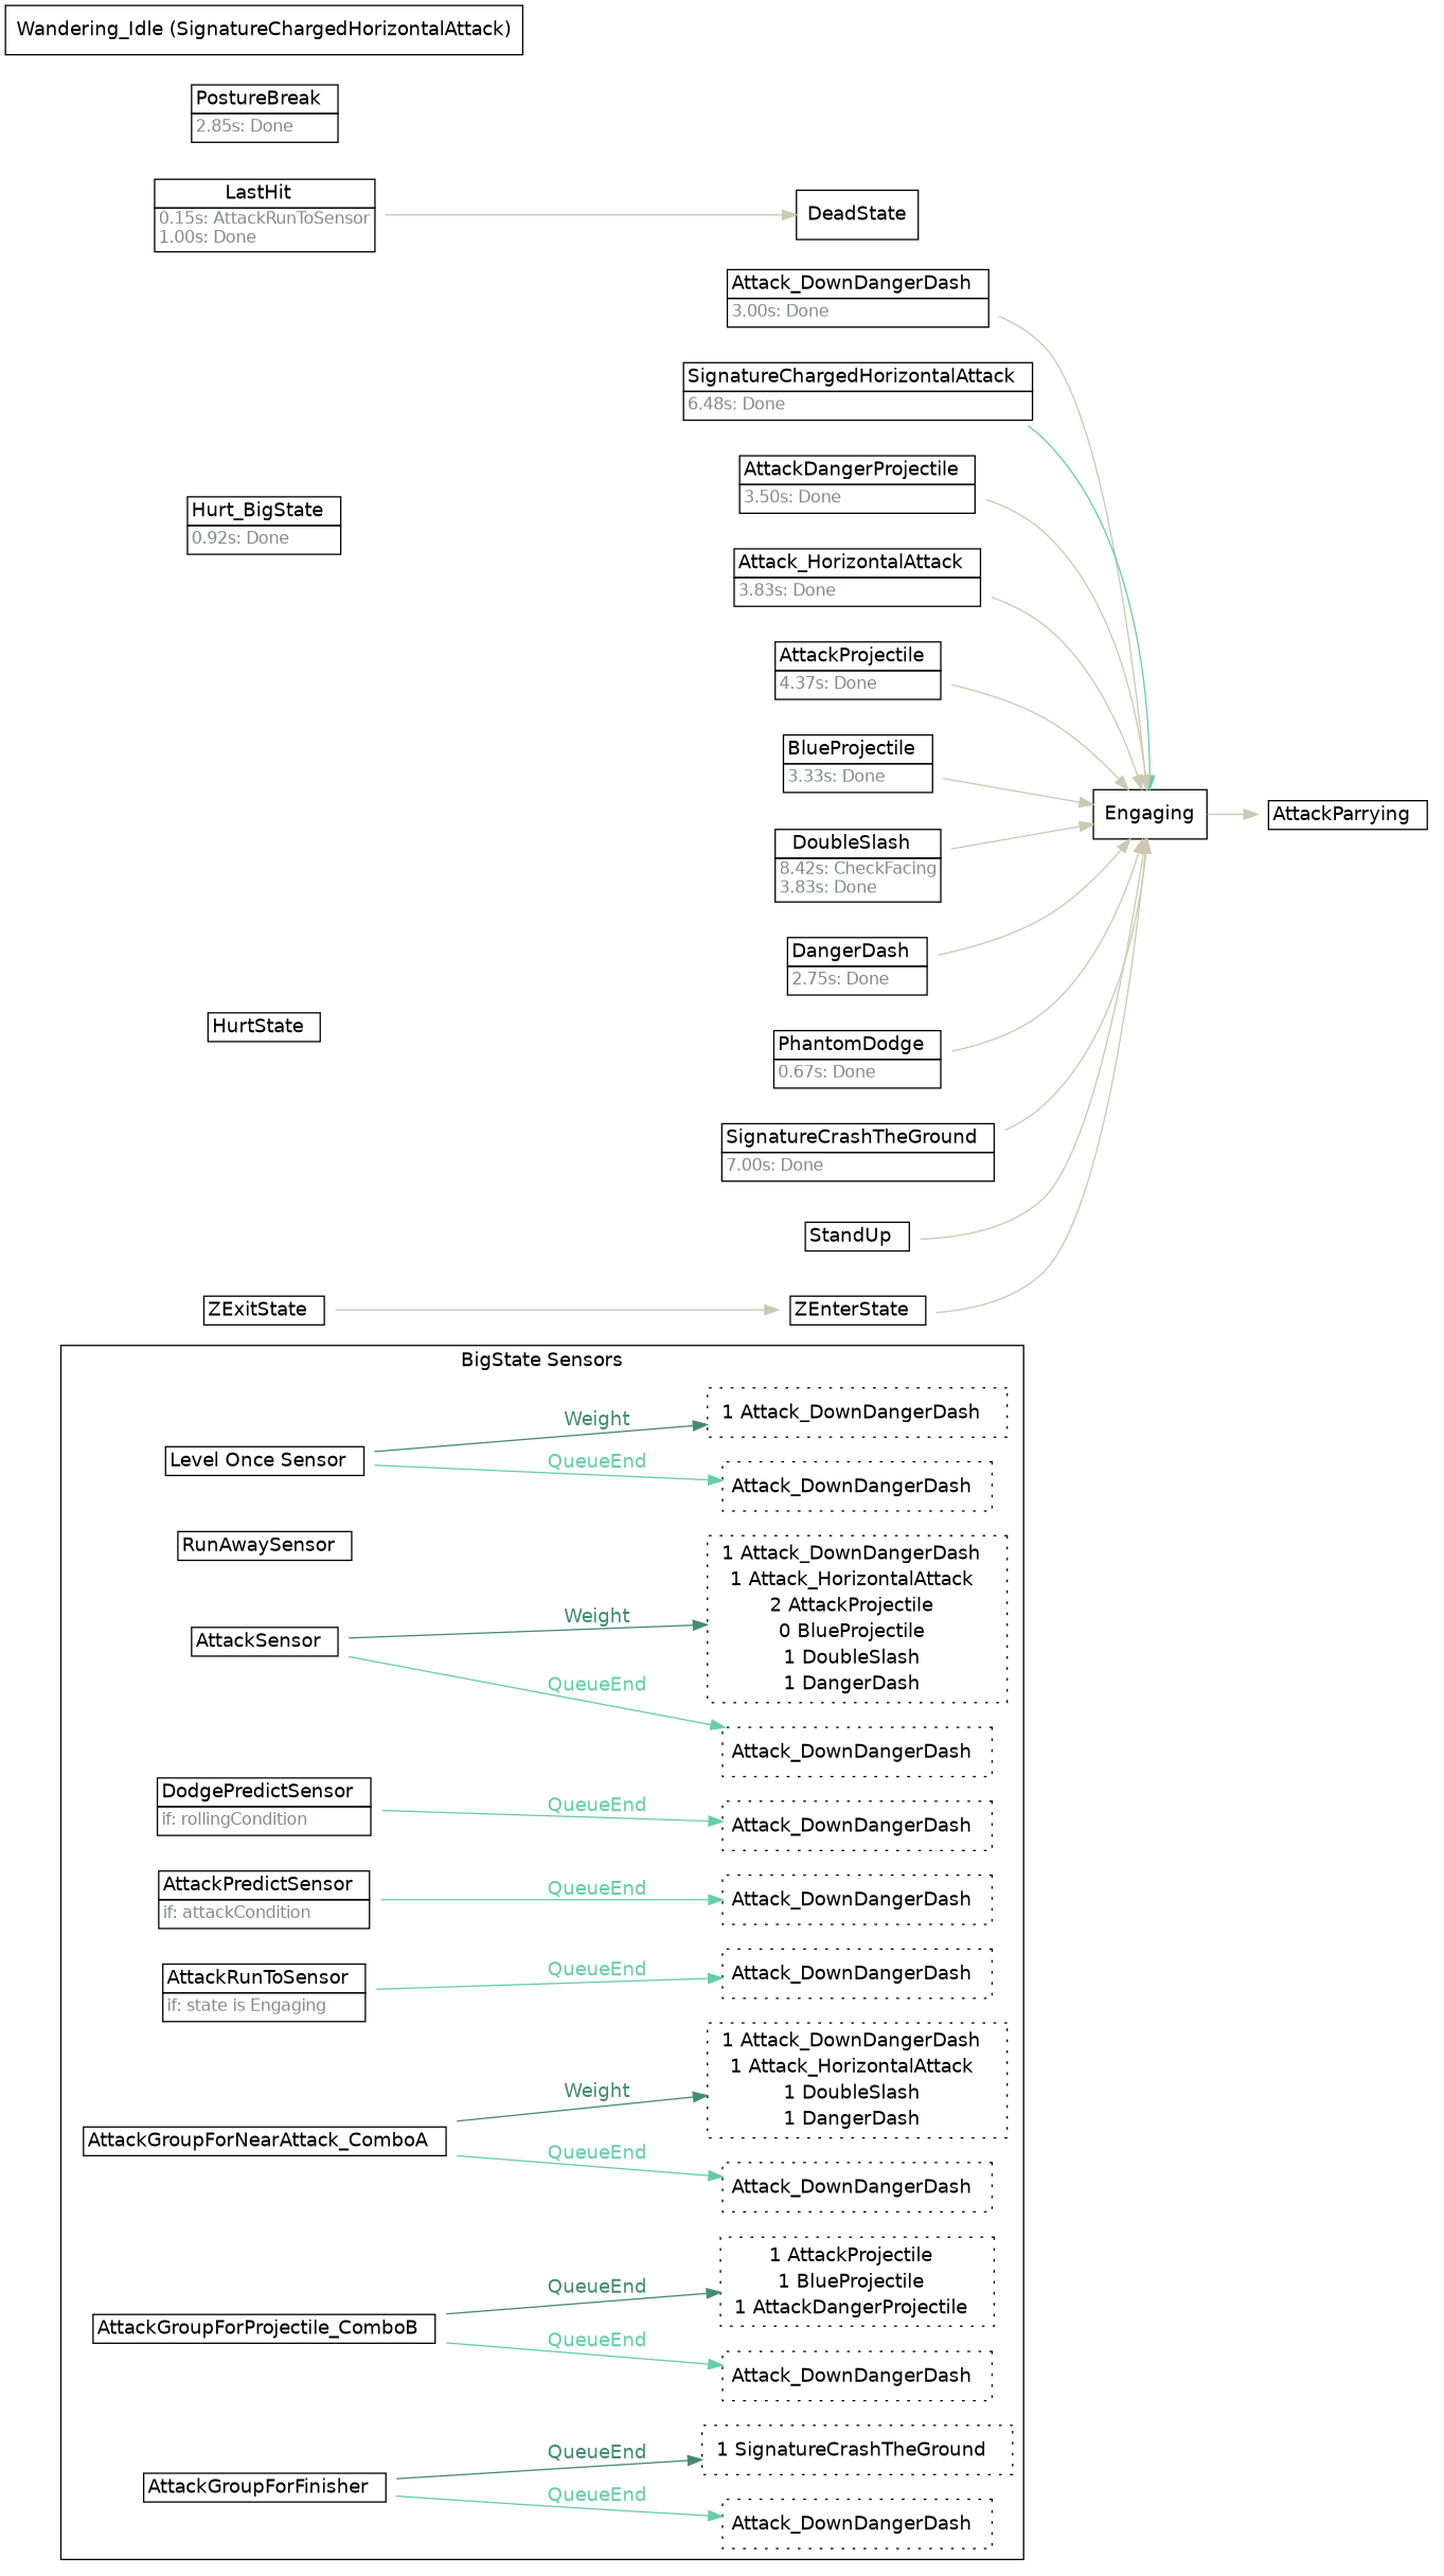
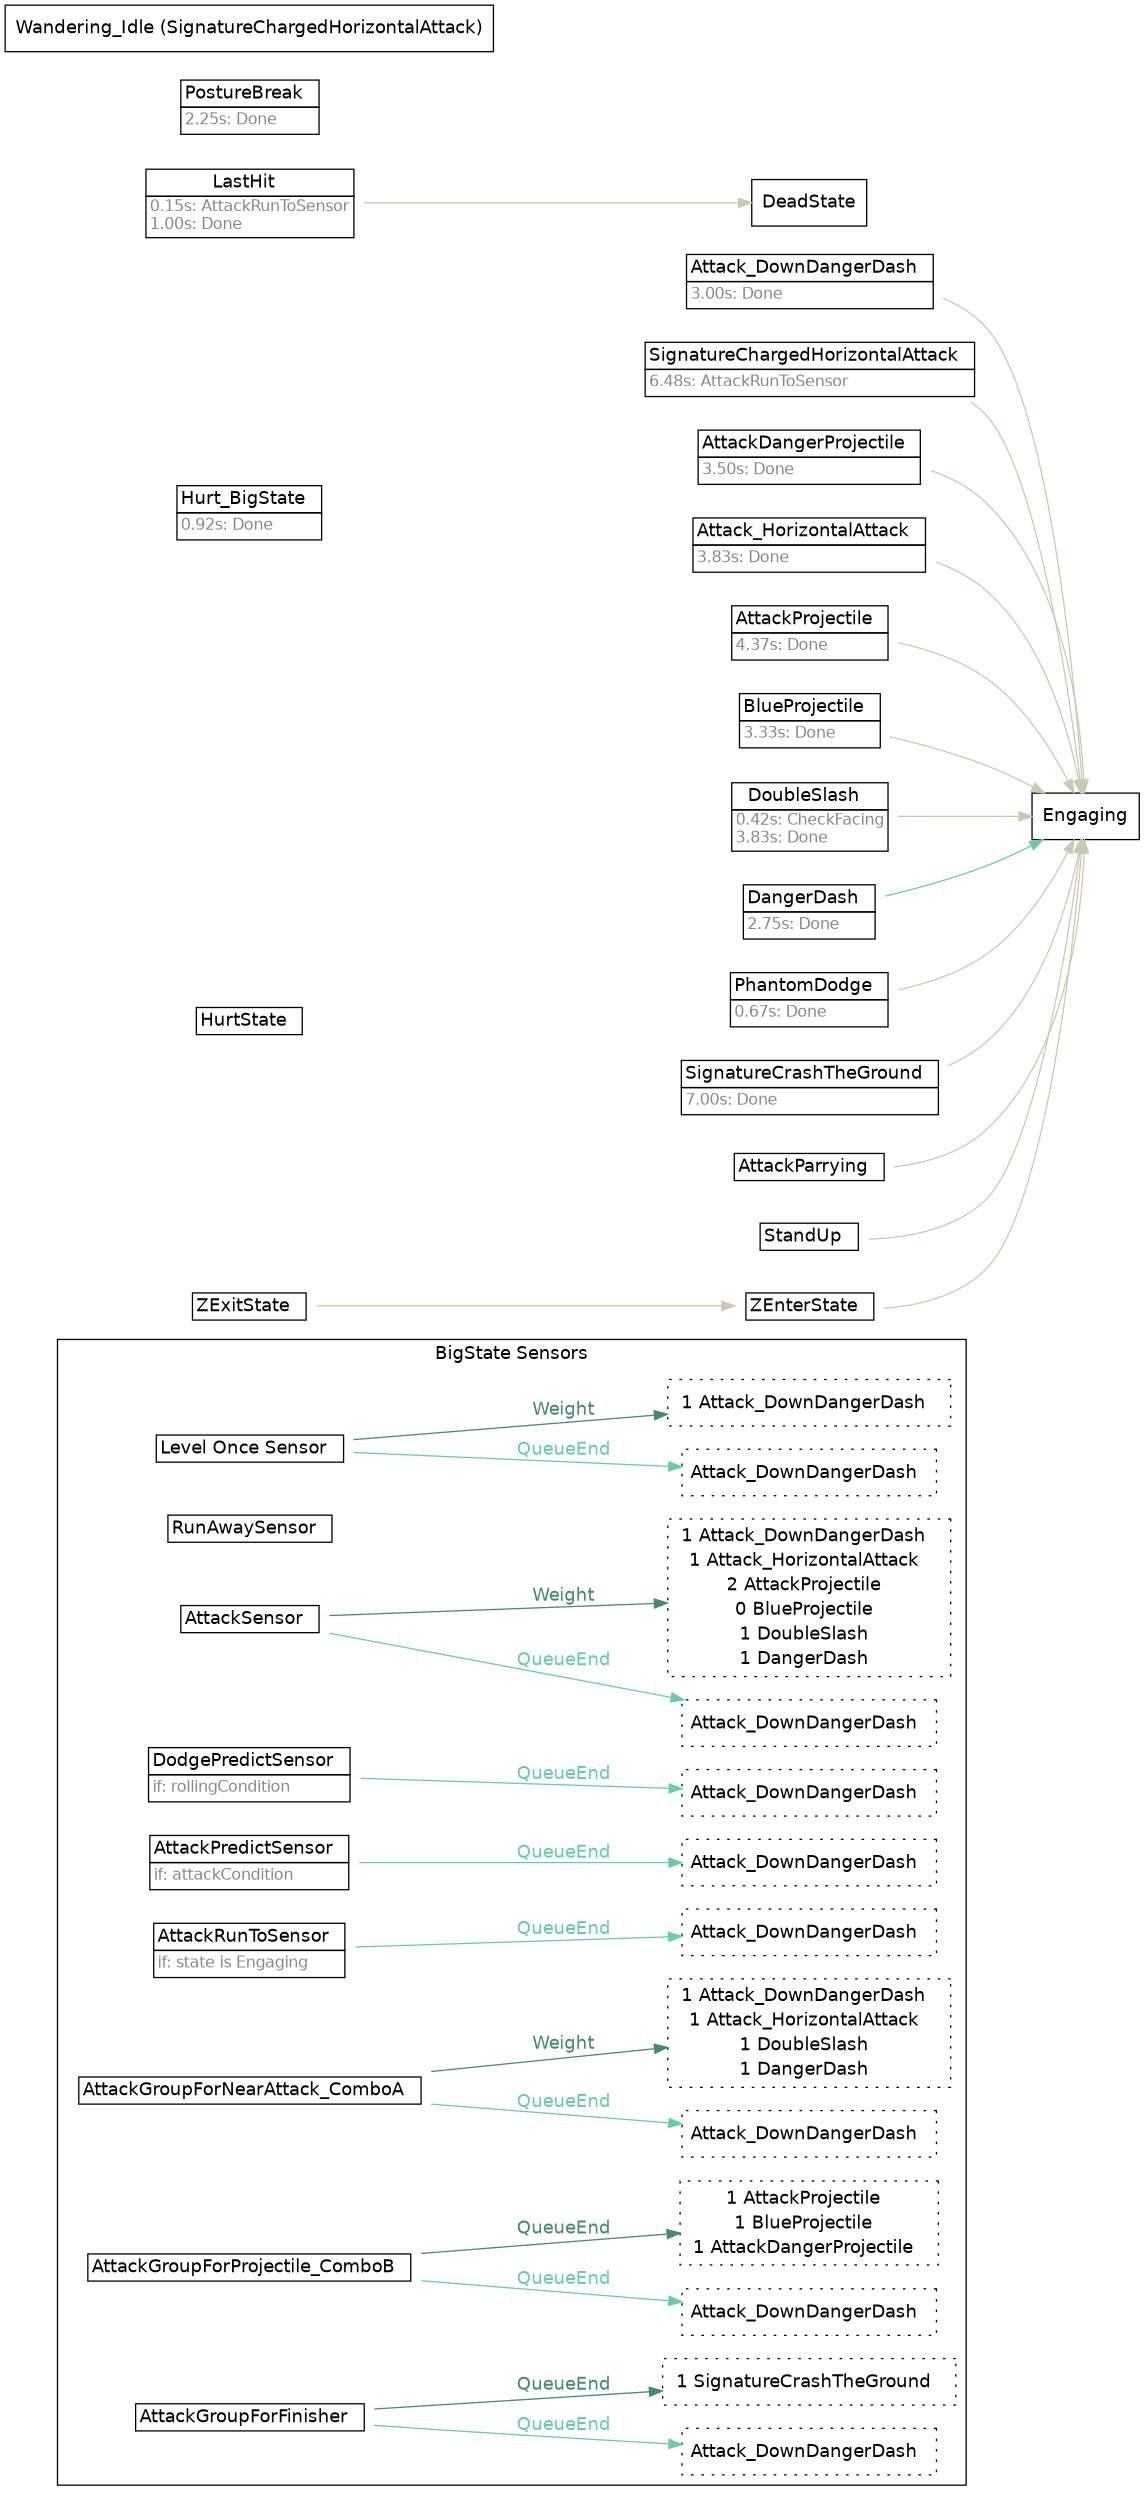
  strict digraph {
    rankdir=LR
    node [fontname=Helvetica shape=plaintext]
    edge [color=cornsilk3 fontcolor=cornsilk3 fontname=Helvetica]
    n1 [label=<<TABLE border="0" cellspacing="0" cellborder="1" cellpadding="2"><TR><TD>Level Once Sensor  </TD></TR></TABLE>>]
    n2 [label=<<TABLE border="0" cellspacing="0" cellborder="0" cellpadding="2"><TR><TD>Attack_DownDangerDash  </TD></TR></TABLE>> margin=0.05 shape=box style=dotted]
    n3 [label=<<TABLE border="0" cellspacing="0" cellborder="0" cellpadding="2"><TR><TD>1 Attack_DownDangerDash  </TD></TR></TABLE>> shape=box style=dotted]
    n4 [label=<<TABLE border="0" cellspacing="0" cellborder="1" cellpadding="2"><TR><TD>RunAwaySensor  </TD></TR></TABLE>>]
    n5 [label=<<TABLE border="0" cellspacing="0" cellborder="1" cellpadding="2"><TR><TD>AttackSensor  </TD></TR></TABLE>>]
    n6 [label=<<TABLE border="0" cellspacing="0" cellborder="0" cellpadding="2"><TR><TD>Attack_DownDangerDash  </TD></TR></TABLE>> margin=0.05 shape=box style=dotted]
    n7 [label=<<TABLE border="0" cellspacing="0" cellborder="0" cellpadding="2"><TR><TD>1 Attack_DownDangerDash  </TD></TR><TR><TD>1 Attack_HorizontalAttack  </TD></TR><TR><TD>2 AttackProjectile  </TD></TR><TR><TD>0 BlueProjectile  </TD></TR><TR><TD>1 DoubleSlash  </TD></TR><TR><TD>1 DangerDash  </TD></TR></TABLE>> shape=box style=dotted]
    n8 [label=<<TABLE border="0" cellspacing="0" cellborder="1" cellpadding="2"><TR><TD>DodgePredictSensor  </TD></TR><TR><TD align="left" balign="left"><FONT point-size="12" color="azure4">if: rollingCondition</FONT>  </TD></TR></TABLE>>]
    n9 [label=<<TABLE border="0" cellspacing="0" cellborder="0" cellpadding="2"><TR><TD>Attack_DownDangerDash  </TD></TR></TABLE>> margin=0.05 shape=box style=dotted]
    n10 [label=<<TABLE border="0" cellspacing="0" cellborder="1" cellpadding="2"><TR><TD>AttackPredictSensor  </TD></TR><TR><TD align="left" balign="left"><FONT point-size="12" color="azure4">if: attackCondition</FONT>  </TD></TR></TABLE>>]
    n11 [label=<<TABLE border="0" cellspacing="0" cellborder="0" cellpadding="2"><TR><TD>Attack_DownDangerDash  </TD></TR></TABLE>> margin=0.05 shape=box style=dotted]
    n12 [label=<<TABLE border="0" cellspacing="0" cellborder="1" cellpadding="2"><TR><TD>AttackRunToSensor  </TD></TR><TR><TD align="left" balign="left"><FONT point-size="12" color="azure4">if: state is Engaging</FONT>  </TD></TR></TABLE>>]
    n13 [label=<<TABLE border="0" cellspacing="0" cellborder="0" cellpadding="2"><TR><TD>Attack_DownDangerDash  </TD></TR></TABLE>> margin=0.05 shape=box style=dotted]
    n14 [label=<<TABLE border="0" cellspacing="0" cellborder="1" cellpadding="2"><TR><TD>AttackGroupForNearAttack_ComboA  </TD></TR></TABLE>>]
    n15 [label=<<TABLE border="0" cellspacing="0" cellborder="0" cellpadding="2"><TR><TD>Attack_DownDangerDash  </TD></TR></TABLE>> margin=0.05 shape=box style=dotted]
    n16 [label=<<TABLE border="0" cellspacing="0" cellborder="0" cellpadding="2"><TR><TD>1 Attack_DownDangerDash  </TD></TR><TR><TD>1 Attack_HorizontalAttack  </TD></TR><TR><TD>1 DoubleSlash  </TD></TR><TR><TD>1 DangerDash  </TD></TR></TABLE>> shape=box style=dotted]
    n17 [label=<<TABLE border="0" cellspacing="0" cellborder="1" cellpadding="2"><TR><TD>AttackGroupForProjectile_ComboB  </TD></TR></TABLE>>]
    n18 [label=<<TABLE border="0" cellspacing="0" cellborder="0" cellpadding="2"><TR><TD>Attack_DownDangerDash  </TD></TR></TABLE>> margin=0.05 shape=box style=dotted]
    n19 [label=<<TABLE border="0" cellspacing="0" cellborder="0" cellpadding="2"><TR><TD>1 AttackProjectile  </TD></TR><TR><TD>1 BlueProjectile  </TD></TR><TR><TD>1 AttackDangerProjectile  </TD></TR></TABLE>> shape=box style=dotted]
    n20 [label=<<TABLE border="0" cellspacing="0" cellborder="1" cellpadding="2"><TR><TD>AttackGroupForFinisher  </TD></TR></TABLE>>]
    n21 [label=<<TABLE border="0" cellspacing="0" cellborder="0" cellpadding="2"><TR><TD>Attack_DownDangerDash  </TD></TR></TABLE>> margin=0.05 shape=box style=dotted]
    n22 [label=<<TABLE border="0" cellspacing="0" cellborder="0" cellpadding="2"><TR><TD>1 SignatureCrashTheGround  </TD></TR></TABLE>> shape=box style=dotted]
    n23 [label=<<TABLE border="0" cellspacing="0" cellborder="1" cellpadding="2"><TR><TD>Attack_DownDangerDash  </TD></TR><TR><TD align="left" balign="left"><FONT point-size="12" color="azure4">3.00s: Done</FONT>  </TD></TR></TABLE>>]
    Engaging [shape=box]
-   n25 [label=<<TABLE border="0" cellspacing="0" cellborder="1" cellpadding="2"><TR><TD>SignatureChargedHorizontalAttack  </TD></TR><TR><TD align="left" balign="left"><FONT point-size="12" color="azure4">6.48s: Done</FONT>  </TD></TR></TABLE>>]
+   n25 [label=<<TABLE border="0" cellspacing="0" cellborder="1" cellpadding="2"><TR><TD>SignatureChargedHorizontalAttack  </TD></TR><TR><TD align="left" balign="left"><FONT point-size="12" color="azure4">6.48s: AttackRunToSensor</FONT>  </TD></TR></TABLE>>]
    n26 [label=<<TABLE border="0" cellspacing="0" cellborder="1" cellpadding="2"><TR><TD>AttackDangerProjectile  </TD></TR><TR><TD align="left" balign="left"><FONT point-size="12" color="azure4">3.50s: Done</FONT>  </TD></TR></TABLE>>]
    n27 [label=<<TABLE border="0" cellspacing="0" cellborder="1" cellpadding="2"><TR><TD>Attack_HorizontalAttack  </TD></TR><TR><TD align="left" balign="left"><FONT point-size="12" color="azure4">3.83s: Done</FONT>  </TD></TR></TABLE>>]
    n28 [label=<<TABLE border="0" cellspacing="0" cellborder="1" cellpadding="2"><TR><TD>AttackProjectile  </TD></TR><TR><TD align="left" balign="left"><FONT point-size="12" color="azure4">4.37s: Done</FONT>  </TD></TR></TABLE>>]
    n29 [label=<<TABLE border="0" cellspacing="0" cellborder="1" cellpadding="2"><TR><TD>BlueProjectile  </TD></TR><TR><TD align="left" balign="left"><FONT point-size="12" color="azure4">3.33s: Done</FONT>  </TD></TR></TABLE>>]
-   n30 [label=<<TABLE border="0" cellspacing="0" cellborder="1" cellpadding="2"><TR><TD>DoubleSlash  </TD></TR><TR><TD align="left" balign="left"><FONT point-size="12" color="azure4">8.42s: CheckFacing<br/>3.83s: Done</FONT>  </TD></TR></TABLE>>]
+   n30 [label=<<TABLE border="0" cellspacing="0" cellborder="1" cellpadding="2"><TR><TD>DoubleSlash  </TD></TR><TR><TD align="left" balign="left"><FONT point-size="12" color="azure4">0.42s: CheckFacing<br/>3.83s: Done</FONT>  </TD></TR></TABLE>>]
    n31 [label=<<TABLE border="0" cellspacing="0" cellborder="1" cellpadding="2"><TR><TD>DangerDash  </TD></TR><TR><TD align="left" balign="left"><FONT point-size="12" color="azure4">2.75s: Done</FONT>  </TD></TR></TABLE>>]
    n32 [label=<<TABLE border="0" cellspacing="0" cellborder="1" cellpadding="2"><TR><TD>PhantomDodge  </TD></TR><TR><TD align="left" balign="left"><FONT point-size="12" color="azure4">0.67s: Done</FONT>  </TD></TR></TABLE>>]
    n33 [label=<<TABLE border="0" cellspacing="0" cellborder="1" cellpadding="2"><TR><TD>SignatureCrashTheGround  </TD></TR><TR><TD align="left" balign="left"><FONT point-size="12" color="azure4">7.00s: Done</FONT>  </TD></TR></TABLE>>]
    n34 [label=<<TABLE border="0" cellspacing="0" cellborder="1" cellpadding="2"><TR><TD>AttackParrying  </TD></TR></TABLE>>]
    n35 [label=<<TABLE border="0" cellspacing="0" cellborder="1" cellpadding="2"><TR><TD>HurtState  </TD></TR></TABLE>>]
    n36 [label=<<TABLE border="0" cellspacing="0" cellborder="1" cellpadding="2"><TR><TD>Hurt_BigState  </TD></TR><TR><TD align="left" balign="left"><FONT point-size="12" color="azure4">0.92s: Done</FONT>  </TD></TR></TABLE>>]
    n37 [label=<<TABLE border="0" cellspacing="0" cellborder="1" cellpadding="2"><TR><TD>LastHit  </TD></TR><TR><TD align="left" balign="left"><FONT point-size="12" color="azure4">0.15s: AttackRunToSensor<br/>1.00s: Done</FONT>  </TD></TR></TABLE>>]
    DeadState [shape=box]
-   n39 [label=<<TABLE border="0" cellspacing="0" cellborder="1" cellpadding="2"><TR><TD>PostureBreak  </TD></TR><TR><TD align="left" balign="left"><FONT point-size="12" color="azure4">2.85s: Done</FONT>  </TD></TR></TABLE>>]
+   n39 [label=<<TABLE border="0" cellspacing="0" cellborder="1" cellpadding="2"><TR><TD>PostureBreak  </TD></TR><TR><TD align="left" balign="left"><FONT point-size="12" color="azure4">2.25s: Done</FONT>  </TD></TR></TABLE>>]
    n40 [label=<<TABLE border="0" cellspacing="0" cellborder="1" cellpadding="2"><TR><TD>StandUp  </TD></TR></TABLE>>]
    n41 [label=<<TABLE border="0" cellspacing="0" cellborder="1" cellpadding="2"><TR><TD>ZEnterState  </TD></TR></TABLE>>]
    n42 [label=<<TABLE border="0" cellspacing="0" cellborder="1" cellpadding="2"><TR><TD>ZExitState  </TD></TR></TABLE>>]
    n43 [label="Wandering_Idle (SignatureChargedHorizontalAttack)" shape=box]
    subgraph cluster_1 {
      fontname=Helvetica
      label="BigState Sensors"
      rank=sink
      n1
      n2
      n3
      n4
      n5
      n6
      n7
      n8
      n9
      n10
      n11
      n12
      n13
      n14
      n15
      n16
      n17
      n18
      n19
      n20
      n21
      n22
    }
    n1 -> n2 [color=aquamarine3 fontcolor=aquamarine3 label=QueueEnd]
    n1 -> n3 [color=aquamarine4 fontcolor=aquamarine4 label=Weight]
    n5 -> n6 [color=aquamarine3 fontcolor=aquamarine3 label=QueueEnd]
    n5 -> n7 [color=aquamarine4 fontcolor=aquamarine4 label=Weight]
    n8 -> n9 [color=aquamarine3 fontcolor=aquamarine3 label=QueueEnd]
    n10 -> n11 [color=aquamarine3 fontcolor=aquamarine3 label=QueueEnd]
    n12 -> n13 [color=aquamarine3 fontcolor=aquamarine3 label=QueueEnd]
    n14 -> n15 [color=aquamarine3 fontcolor=aquamarine3 label=QueueEnd]
    n14 -> n16 [color=aquamarine4 fontcolor=aquamarine4 label=Weight]
    n17 -> n18 [color=aquamarine3 fontcolor=aquamarine3 label=QueueEnd]
    n17 -> n19 [color=aquamarine4 fontcolor=aquamarine4 label=QueueEnd]
    n20 -> n21 [color=aquamarine3 fontcolor=aquamarine3 label=QueueEnd]
    n20 -> n22 [color=aquamarine4 fontcolor=aquamarine4 label=QueueEnd]
    n23 -> Engaging
-   n25 -> Engaging [color=aquamarine3]
+   n25 -> Engaging
    n26 -> Engaging
    n27 -> Engaging
    n28 -> Engaging
    n29 -> Engaging
    n30 -> Engaging
-   n31 -> Engaging
+   n31 -> Engaging [color=aquamarine3]
    n32 -> Engaging
    n33 -> Engaging
-   Engaging -> n34
+   n34 -> Engaging
    n37 -> DeadState
    n40 -> Engaging
    n41 -> Engaging
    n42 -> n41
  }
